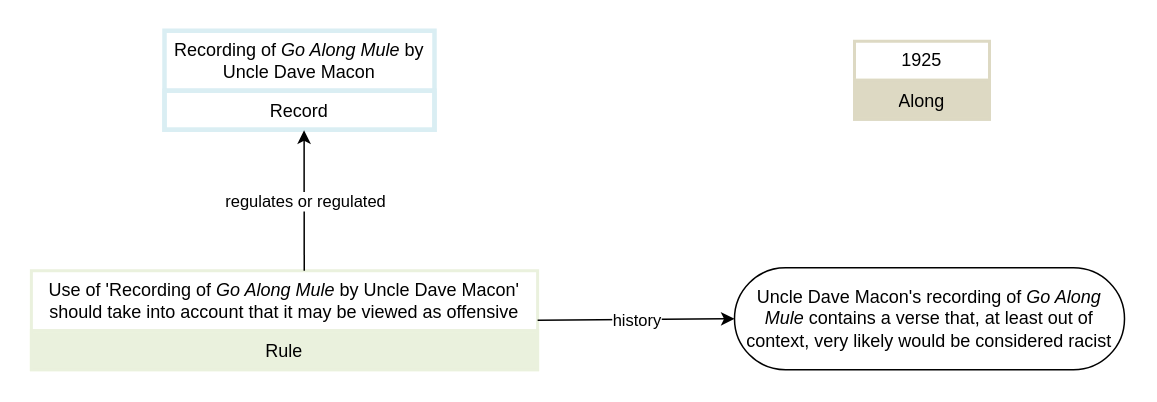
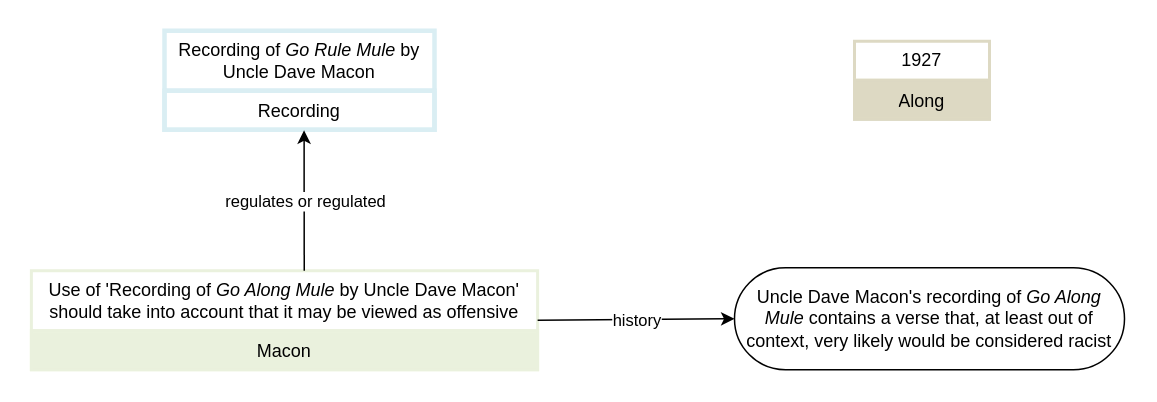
  <mxCell id="0" />
  <mxCell id="1" parent="0" />
- <mxCell id="2" value="Recording of &lt;i&gt;Go Along Mule&lt;/i&gt; by Uncle Dave Macon" style="swimlane;fontStyle=0;childLayout=stackLayout;horizontal=1;startSize=40;strokeColor=#DAEEF3;strokeWidth=3;fillColor=none;horizontalStack=0;resizeParent=1;resizeParentMax=0;resizeLast=0;collapsible=1;marginBottom=0;whiteSpace=wrap;html=1;" parent="1" vertex="1"><mxGeometry x="109" y="20" width="180" height="66" as="geometry" /></mxCell>
- <mxCell id="3" value="Record" style="text;strokeColor=#DAEEF3;strokeWidth=3;fillColor=none;align=center;verticalAlign=top;spacingLeft=4;spacingRight=4;overflow=hidden;rotatable=0;points=[[0,0.5],[1,0.5]];portConstraint=eastwest;whiteSpace=wrap;html=1;" parent="2" vertex="1"><mxGeometry y="40" width="180" height="26" as="geometry" /></mxCell>
+ <mxCell id="2" value="Recording of &lt;i&gt;Go Rule Mule&lt;/i&gt; by Uncle Dave Macon" style="swimlane;fontStyle=0;childLayout=stackLayout;horizontal=1;startSize=40;strokeColor=#DAEEF3;strokeWidth=3;fillColor=none;horizontalStack=0;resizeParent=1;resizeParentMax=0;resizeLast=0;collapsible=1;marginBottom=0;whiteSpace=wrap;html=1;" parent="1" vertex="1"><mxGeometry x="109" y="20" width="180" height="66" as="geometry" /></mxCell>
+ <mxCell id="3" value="Recording" style="text;strokeColor=#DAEEF3;strokeWidth=3;fillColor=none;align=center;verticalAlign=top;spacingLeft=4;spacingRight=4;overflow=hidden;rotatable=0;points=[[0,0.5],[1,0.5]];portConstraint=eastwest;whiteSpace=wrap;html=1;" parent="2" vertex="1"><mxGeometry y="40" width="180" height="26" as="geometry" /></mxCell>
  <mxCell id="4" value="Use of 'Recording of &lt;i&gt;Go Along Mule&lt;/i&gt; by Uncle Dave Macon' should take into account that it may be viewed as offensive" style="swimlane;fontStyle=0;childLayout=stackLayout;horizontal=1;startSize=40;strokeColor=#EAF1DD;strokeWidth=2;fillColor=none;horizontalStack=0;resizeParent=1;resizeParentMax=0;resizeLast=0;collapsible=1;marginBottom=0;whiteSpace=wrap;html=1;" parent="1" vertex="1"><mxGeometry x="20.25" y="180" width="337.5" height="66" as="geometry" /></mxCell>
- <mxCell id="5" value="Rule&lt;div&gt;&lt;br&gt;&lt;/div&gt;" style="text;strokeColor=#EAF1DD;strokeWidth=2;fillColor=#EAF1DD;align=center;verticalAlign=top;spacingLeft=4;spacingRight=4;overflow=hidden;rotatable=0;points=[[0,0.5],[1,0.5]];portConstraint=eastwest;whiteSpace=wrap;html=1;" parent="4" vertex="1"><mxGeometry y="40" width="337.5" height="26" as="geometry" /></mxCell>
+ <mxCell id="5" value="Macon&lt;div&gt;&lt;br&gt;&lt;/div&gt;" style="text;strokeColor=#EAF1DD;strokeWidth=2;fillColor=#EAF1DD;align=center;verticalAlign=top;spacingLeft=4;spacingRight=4;overflow=hidden;rotatable=0;points=[[0,0.5],[1,0.5]];portConstraint=eastwest;whiteSpace=wrap;html=1;" parent="4" vertex="1"><mxGeometry y="40" width="337.5" height="26" as="geometry" /></mxCell>
  <mxCell id="6" value="" style="endArrow=classic;html=1;rounded=0;exitX=0.539;exitY=0;exitDx=0;exitDy=0;exitPerimeter=0;entryX=0.517;entryY=1.016;entryDx=0;entryDy=0;entryPerimeter=0;" parent="1" source="4" target="3" edge="1"><mxGeometry relative="1" as="geometry"><mxPoint x="49" y="50" as="sourcePoint" /><mxPoint x="191" y="90" as="targetPoint" /></mxGeometry></mxCell>
  <mxCell id="7" value="regulates or regulated" style="edgeLabel;resizable=0;html=1;;align=center;verticalAlign=middle;" parent="6" connectable="0" vertex="1"><mxGeometry relative="1" as="geometry" /></mxCell>
  <mxCell id="8" value="Uncle Dave Macon's recording of &lt;i&gt;Go Along Mule&lt;/i&gt; contains a verse that, at least out of context, very likely would be considered racist" style="html=1;whiteSpace=wrap;rounded=1;arcSize=50;" parent="1" vertex="1"><mxGeometry x="489" y="178" width="260" height="68" as="geometry" /></mxCell>
  <mxCell id="9" value="" style="endArrow=classic;html=1;rounded=0;exitX=1;exitY=0.5;exitDx=0;exitDy=0;entryX=0;entryY=0.5;entryDx=0;entryDy=0;" parent="1" source="4" target="8" edge="1"><mxGeometry relative="1" as="geometry"><mxPoint x="449" y="214" as="sourcePoint" /><mxPoint x="449" y="120" as="targetPoint" /></mxGeometry></mxCell>
  <mxCell id="10" value="history" style="edgeLabel;resizable=0;html=1;;align=center;verticalAlign=middle;" parent="9" connectable="0" vertex="1"><mxGeometry relative="1" as="geometry" /></mxCell>
- <mxCell id="11" value="1925" style="swimlane;fontStyle=0;childLayout=stackLayout;horizontal=1;startSize=26;strokeColor=#DDD9C3;strokeWidth=2;fillColor=none;horizontalStack=0;resizeParent=1;resizeParentMax=0;resizeLast=0;collapsible=1;marginBottom=0;whiteSpace=wrap;html=1;" vertex="1" parent="1"><mxGeometry x="569" y="27" width="90" height="52" as="geometry" /></mxCell>
+ <mxCell id="11" value="1927" style="swimlane;fontStyle=0;childLayout=stackLayout;horizontal=1;startSize=26;strokeColor=#DDD9C3;strokeWidth=2;fillColor=none;horizontalStack=0;resizeParent=1;resizeParentMax=0;resizeLast=0;collapsible=1;marginBottom=0;whiteSpace=wrap;html=1;" vertex="1" parent="1"><mxGeometry x="569" y="27" width="90" height="52" as="geometry" /></mxCell>
  <mxCell id="12" value="Along" style="text;strokeColor=#DDD9C3;strokeWidth=2;fillColor=#DDD9C3;align=center;verticalAlign=top;spacingLeft=4;spacingRight=4;overflow=hidden;rotatable=0;points=[[0,0.5],[1,0.5]];portConstraint=eastwest;whiteSpace=wrap;html=1;" vertex="1" parent="11"><mxGeometry y="26" width="90" height="26" as="geometry" /></mxCell>
